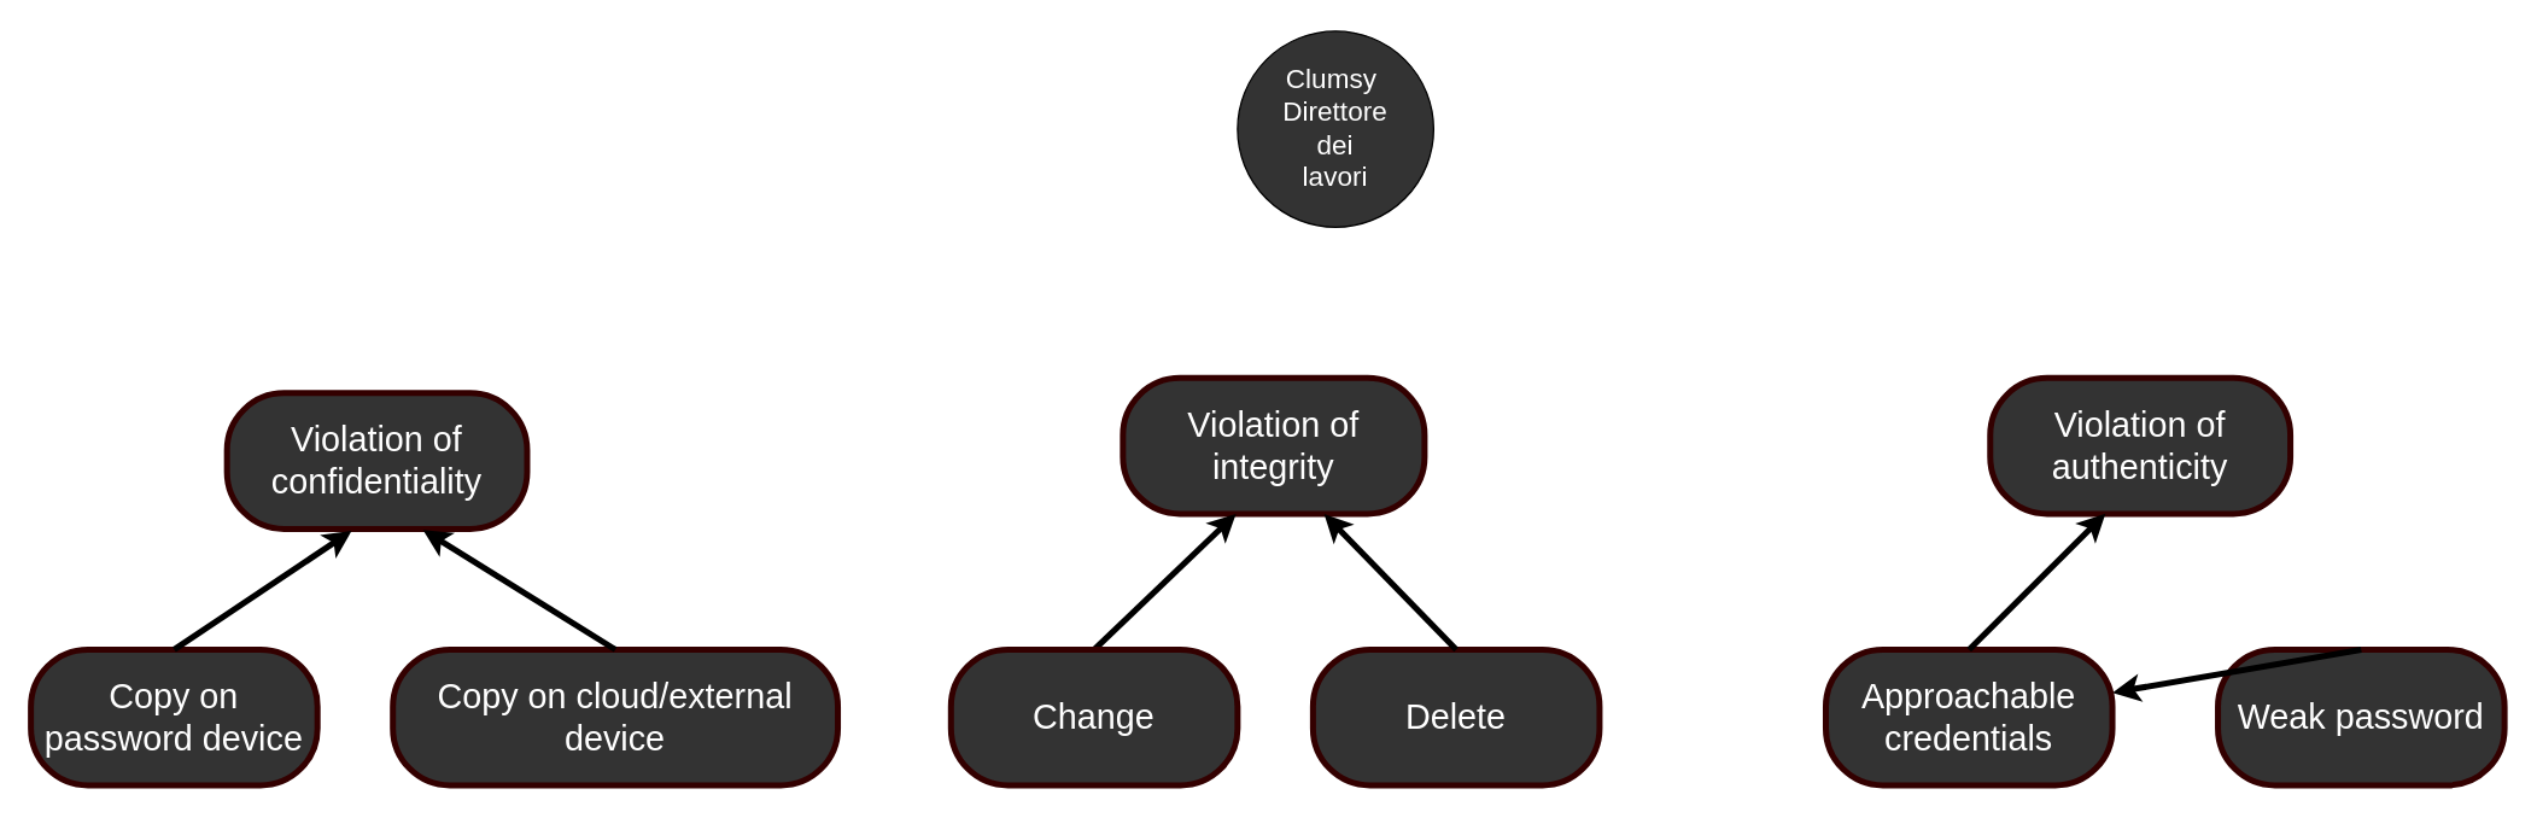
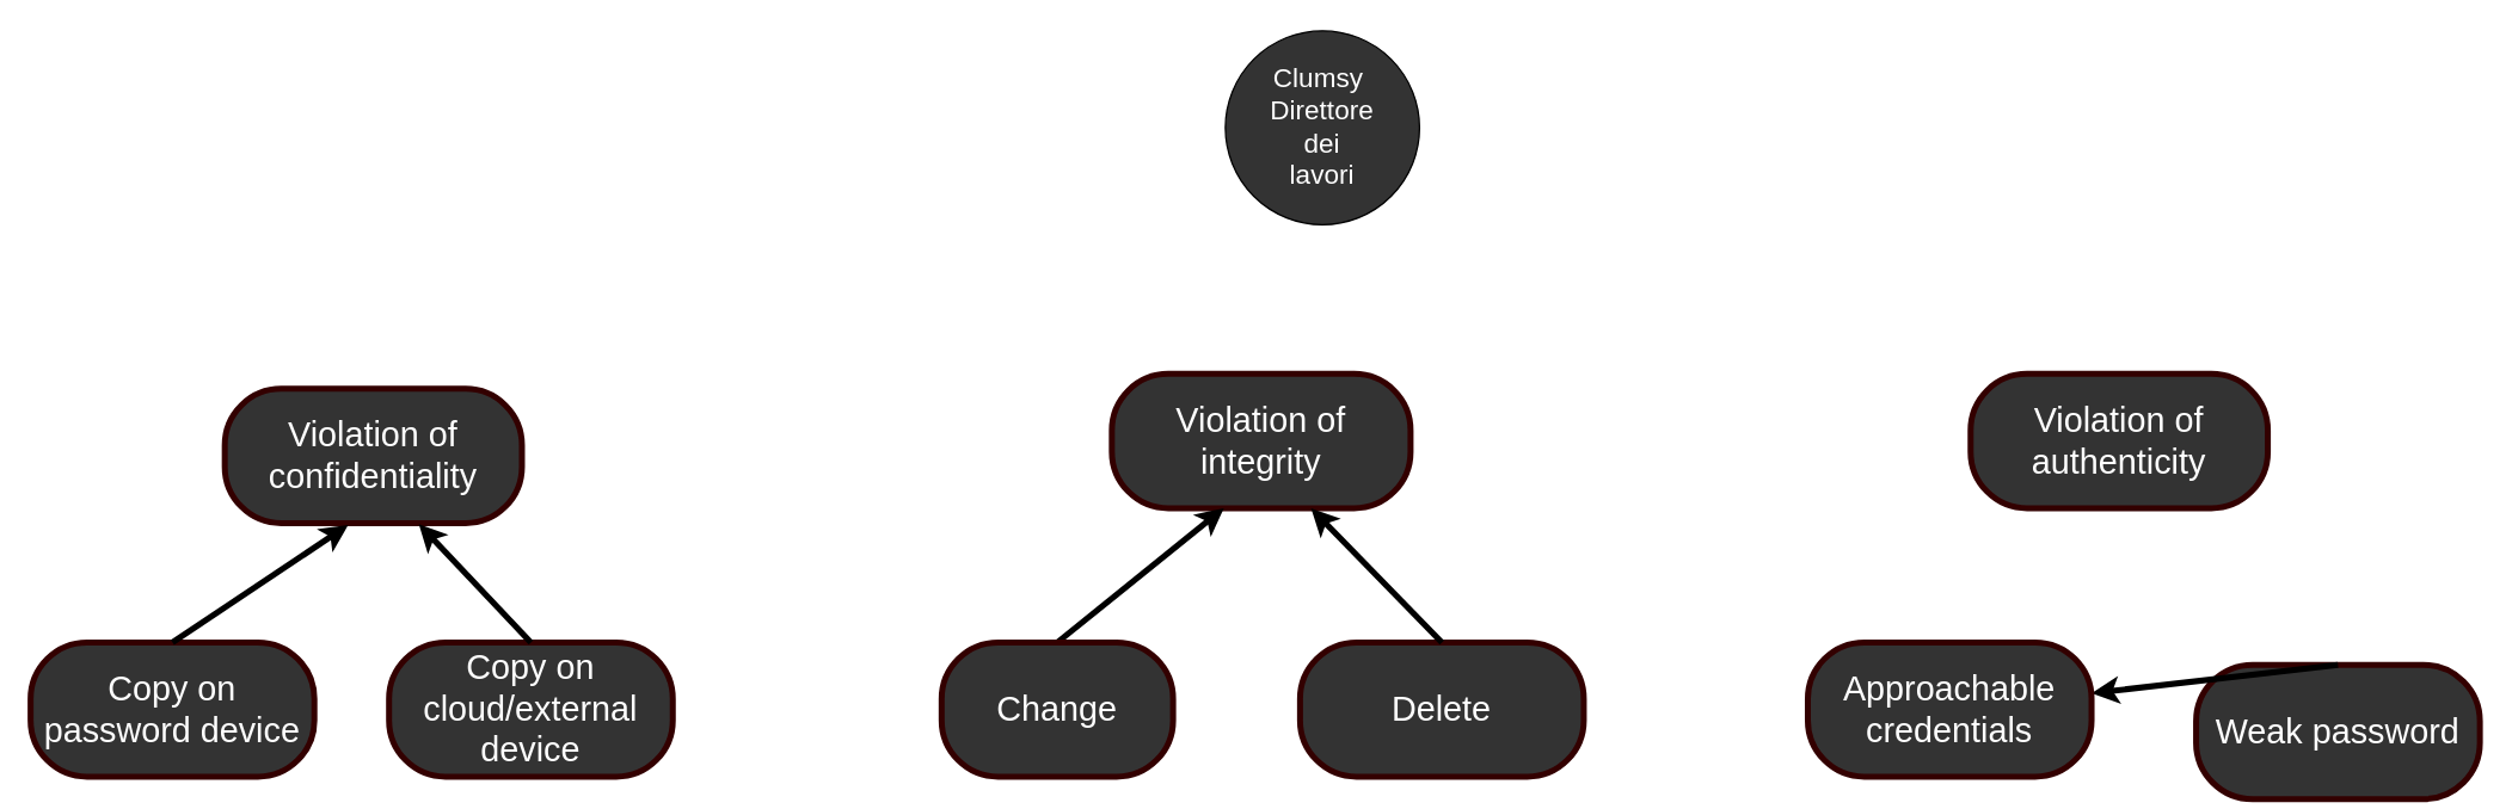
  <mxCell id="0" />
  <mxCell id="1" parent="0" />
  <mxCell id="2" value="&lt;font color=&quot;#ffffff&quot; style=&quot;font-size: 23px&quot;&gt;Violation of confidentiality&lt;/font&gt;&lt;span style=&quot;font-family: monospace ; font-size: 0px&quot;&gt;3CmxGraphModel%3E%3Croot%3E%3CmxCell%20id%3D%220%22%2F%3E%3CmxCell%20id%3D%221%22%20parent%3D%220%22%2F%3E%3CmxCell%20id%3D%222%22%20value%3D%22%26lt%3Bfont%20color%3D%26quot%3B%23ffffff%26quot%3B%20style%3D%26quot%3Bfont-size%3A%2023px%26quot%3B%26gt%3BViolation%20of%20availability%26lt%3B%2Ffont%26gt%3B%22%20style%3D%22rounded%3D1%3BwhiteSpace%3Dwrap%3Bhtml%3D1%3BstrokeColor%3D%23330000%3BstrokeWidth%3D4%3BfillColor%3D%23333333%3BgradientColor%3Dnone%3BarcSize%3D42%3B%22%20vertex%3D%221%22%20parent%3D%221%22%3E%3CmxGeometry%20x%3D%22530%22%20y%3D%22260%22%20width%3D%22199%22%20height%3D%2290%22%20as%3D%22geometry%22%2F%3E%3C%2FmxCell%3E%3C%2Froot%3E%3C%2FmxGraphModel%3E&lt;/span&gt;" style="rounded=1;whiteSpace=wrap;html=1;strokeColor=#330000;strokeWidth=4;fillColor=#333333;gradientColor=none;arcSize=42;" vertex="1" parent="1"><mxGeometry x="150" y="260" width="199" height="90" as="geometry" /></mxCell>
  <mxCell id="3" value="&lt;font color=&quot;#ffffff&quot; style=&quot;font-size: 23px&quot;&gt;Violation of integrity&lt;/font&gt;&lt;span style=&quot;font-family: monospace ; font-size: 0px&quot;&gt;%3CmxGraphModel%3E%3Croot%3E%3CmxCell%20id%3D%220%22%2F%3E%3CmxCell%20id%3D%221%22%20parent%3D%220%22%2F%3E%3CmxCell%20id%3D%222%22%20value%3D%22%26lt%3Bfont%20color%3D%26quot%3B%23ffffff%26quot%3B%20style%3D%26quot%3Bfont-size%3A%2023px%26quot%3B%26gt%3BViolation%20of%20availability%26lt%3B%2Ffont%26gt%3B%22%20style%3D%22rounded%3D1%3BwhiteSpace%3Dwrap%3Bhtml%3D1%3BstrokeColor%3D%23330000%3BstrokeWidth%3D4%3BfillColor%3D%23333333%3BgradientColor%3Dnone%3BarcSize%3D42%3B%22%20vertex%3D%221%22%20parent%3D%221%22%3E%3CmxGeometry%20x%3D%22530%22%20y%3D%22260%22%20width%3D%22199%22%20height%3D%2290%22%20as%3D%22geometry%22%2F%3E%3C%2FmxCell%3E%3C%2Froot%3E%3C%2FmxGraphModel%3E&lt;/span&gt;" style="rounded=1;whiteSpace=wrap;html=1;strokeColor=#330000;strokeWidth=4;fillColor=#333333;gradientColor=none;arcSize=42;" vertex="1" parent="1"><mxGeometry x="744" y="250" width="200" height="90" as="geometry" /></mxCell>
  <mxCell id="4" value="&lt;font color=&quot;#ffffff&quot; style=&quot;font-size: 23px&quot;&gt;Violation of authenticity&lt;/font&gt;" style="rounded=1;whiteSpace=wrap;html=1;strokeColor=#330000;strokeWidth=4;fillColor=#333333;gradientColor=none;arcSize=42;" vertex="1" parent="1"><mxGeometry x="1319" y="250" width="199" height="90" as="geometry" /></mxCell>
- <mxCell id="5" value="&lt;font color=&quot;#ffffff&quot;&gt;&lt;span style=&quot;font-size: 23px&quot;&gt;Weak password&lt;/span&gt;&lt;/font&gt;" style="rounded=1;whiteSpace=wrap;html=1;strokeColor=#330000;strokeWidth=4;fillColor=#333333;gradientColor=none;arcSize=42;" vertex="1" parent="1"><mxGeometry x="1470" y="430" width="190" height="90" as="geometry" /></mxCell>
+ <mxCell id="5" value="&lt;font color=&quot;#ffffff&quot;&gt;&lt;span style=&quot;font-size: 23px&quot;&gt;Weak password&lt;/span&gt;&lt;/font&gt;" style="rounded=1;whiteSpace=wrap;html=1;strokeColor=#330000;strokeWidth=4;fillColor=#333333;gradientColor=none;arcSize=42;" vertex="1" parent="1"><mxGeometry x="1470" y="445" width="190" height="90" as="geometry" /></mxCell>
  <mxCell id="6" value="&lt;font color=&quot;#ffffff&quot;&gt;&lt;span style=&quot;font-size: 23px&quot;&gt;Copy on password device&lt;/span&gt;&lt;/font&gt;" style="rounded=1;whiteSpace=wrap;html=1;strokeColor=#330000;strokeWidth=4;fillColor=#333333;gradientColor=none;arcSize=42;" vertex="1" parent="1"><mxGeometry x="20" y="430" width="190" height="90" as="geometry" /></mxCell>
- <mxCell id="7" value="&lt;font color=&quot;#ffffff&quot;&gt;&lt;span style=&quot;font-size: 23px&quot;&gt;Copy on cloud/external device&lt;/span&gt;&lt;/font&gt;" style="rounded=1;whiteSpace=wrap;html=1;strokeColor=#330000;strokeWidth=4;fillColor=#333333;gradientColor=none;arcSize=42;" vertex="1" parent="1"><mxGeometry x="260" y="430" width="295" height="90" as="geometry" /></mxCell>
+ <mxCell id="7" value="&lt;font color=&quot;#ffffff&quot;&gt;&lt;span style=&quot;font-size: 23px&quot;&gt;Copy on cloud/external device&lt;/span&gt;&lt;/font&gt;" style="rounded=1;whiteSpace=wrap;html=1;strokeColor=#330000;strokeWidth=4;fillColor=#333333;gradientColor=none;arcSize=42;" vertex="1" parent="1"><mxGeometry x="260" y="430" width="190" height="90" as="geometry" /></mxCell>
  <mxCell id="8" value="" style="endArrow=classic;html=1;strokeColor=#000000;strokeWidth=4;fontColor=#FFD966;exitX=0.5;exitY=0;exitDx=0;exitDy=0;" edge="1" parent="1" source="5" target="10"><mxGeometry width="50" height="50" relative="1" as="geometry"><mxPoint x="1109.5" y="349" as="sourcePoint" /><mxPoint x="1457" y="320" as="targetPoint" /></mxGeometry></mxCell>
  <mxCell id="9" value="" style="endArrow=classic;html=1;strokeColor=#000000;strokeWidth=4;fontColor=#FFD966;exitX=0.5;exitY=0;exitDx=0;exitDy=0;" edge="1" parent="1" source="15"><mxGeometry width="50" height="50" relative="1" as="geometry"><mxPoint x="839" y="440" as="sourcePoint" /><mxPoint x="819" y="340" as="targetPoint" /></mxGeometry></mxCell>
  <mxCell id="10" value="&lt;span style=&quot;font-family: &amp;#34;arial&amp;#34; , sans-serif ; text-align: left&quot;&gt;&lt;font style=&quot;font-size: 23px&quot; color=&quot;#ffffff&quot;&gt;Approachable credentials&lt;/font&gt;&lt;/span&gt;" style="rounded=1;whiteSpace=wrap;html=1;strokeColor=#330000;strokeWidth=4;fillColor=#333333;gradientColor=none;arcSize=42;" vertex="1" parent="1"><mxGeometry x="1210" y="430" width="190" height="90" as="geometry" /></mxCell>
- <mxCell id="11" value="" style="endArrow=classic;html=1;strokeColor=#000000;strokeWidth=4;fontColor=#FFD966;entryX=0.384;entryY=0.998;entryDx=0;entryDy=0;exitX=0.5;exitY=0;exitDx=0;exitDy=0;entryPerimeter=0;" edge="1" parent="1" source="10" target="4"><mxGeometry width="50" height="50" relative="1" as="geometry"><mxPoint x="1585" y="430" as="sourcePoint" /><mxPoint x="1406.294" y="330.72" as="targetPoint" /></mxGeometry></mxCell>
  <mxCell id="12" value="&lt;font style=&quot;font-size: 18px&quot;&gt;Clumsy&amp;nbsp;&lt;br&gt;Direttore&lt;br&gt;dei&lt;br&gt;lavori&lt;/font&gt;" style="ellipse;whiteSpace=wrap;html=1;aspect=fixed;fillColor=#333333;fontColor=#FFFFFF;" vertex="1" parent="1"><mxGeometry x="820" y="20" width="130" height="130" as="geometry" /></mxCell>
  <mxCell id="13" value="" style="endArrow=classic;html=1;strokeColor=#000000;strokeWidth=4;fontColor=#FFD966;entryX=0.415;entryY=1.015;entryDx=0;entryDy=0;exitX=0.5;exitY=0;exitDx=0;exitDy=0;entryPerimeter=0;" edge="1" parent="1" source="6" target="2"><mxGeometry width="50" height="50" relative="1" as="geometry"><mxPoint x="735" y="460" as="sourcePoint" /><mxPoint x="740" y="360" as="targetPoint" /></mxGeometry></mxCell>
  <mxCell id="14" value="" style="endArrow=classic;html=1;strokeColor=#000000;strokeWidth=4;fontColor=#FFD966;exitX=0.5;exitY=0;exitDx=0;exitDy=0;entryX=0.653;entryY=1.007;entryDx=0;entryDy=0;entryPerimeter=0;" edge="1" parent="1" source="7" target="2"><mxGeometry width="50" height="50" relative="1" as="geometry"><mxPoint x="745" y="470" as="sourcePoint" /><mxPoint x="293" y="341" as="targetPoint" /></mxGeometry></mxCell>
- <mxCell id="15" value="&lt;font color=&quot;#ffffff&quot;&gt;&lt;span style=&quot;font-size: 23px&quot;&gt;Change&lt;/span&gt;&lt;/font&gt;" style="rounded=1;whiteSpace=wrap;html=1;strokeColor=#330000;strokeWidth=4;fillColor=#333333;gradientColor=none;arcSize=42;" vertex="1" parent="1"><mxGeometry x="630" y="430" width="190" height="90" as="geometry" /></mxCell>
+ <mxCell id="15" value="&lt;font color=&quot;#ffffff&quot;&gt;&lt;span style=&quot;font-size: 23px&quot;&gt;Change&lt;/span&gt;&lt;/font&gt;" style="rounded=1;whiteSpace=wrap;html=1;strokeColor=#330000;strokeWidth=4;fillColor=#333333;gradientColor=none;arcSize=42;" vertex="1" parent="1"><mxGeometry x="630" y="430" width="155" height="90" as="geometry" /></mxCell>
  <mxCell id="16" value="&lt;font color=&quot;#ffffff&quot;&gt;&lt;span style=&quot;font-size: 23px&quot;&gt;Delete&lt;/span&gt;&lt;/font&gt;" style="rounded=1;whiteSpace=wrap;html=1;strokeColor=#330000;strokeWidth=4;fillColor=#333333;gradientColor=none;arcSize=42;" vertex="1" parent="1"><mxGeometry x="870" y="430" width="190" height="90" as="geometry" /></mxCell>
  <mxCell id="17" value="" style="endArrow=classic;html=1;strokeColor=#000000;strokeWidth=4;fontColor=#FFD966;entryX=0.667;entryY=1.002;entryDx=0;entryDy=0;exitX=0.5;exitY=0;exitDx=0;exitDy=0;entryPerimeter=0;" edge="1" parent="1" source="16" target="3"><mxGeometry width="50" height="50" relative="1" as="geometry"><mxPoint x="715" y="495" as="sourcePoint" /><mxPoint x="854" y="350" as="targetPoint" /></mxGeometry></mxCell>
